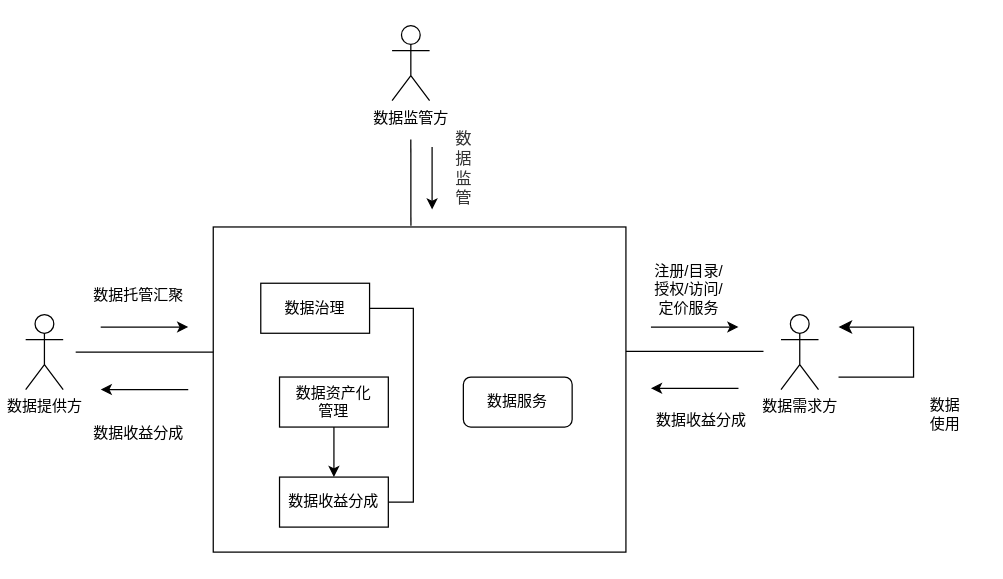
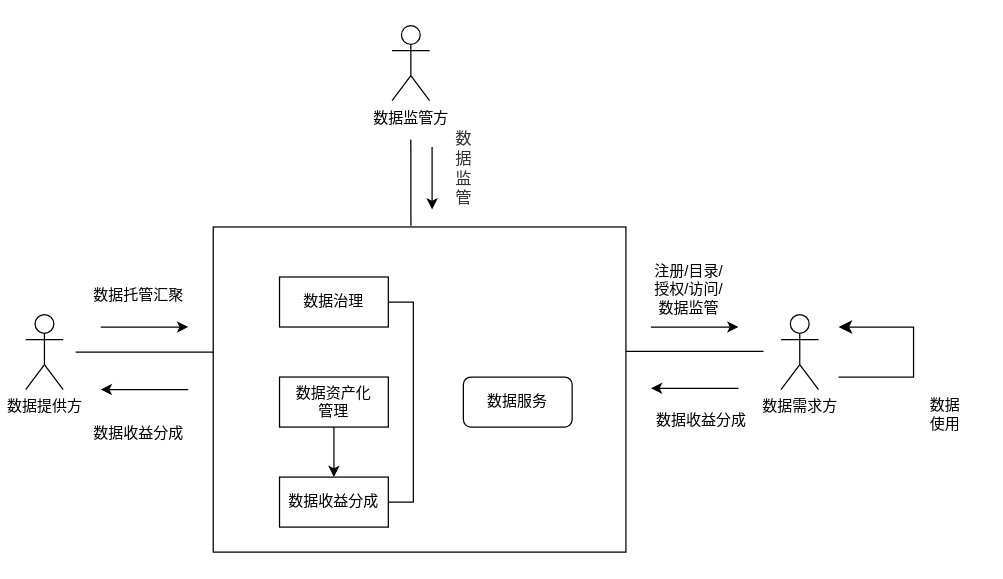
  <mxCell id="0" />
  <mxCell id="1" parent="0" />
  <mxCell id="2" value="数据监管方" style="shape=umlActor;verticalLabelPosition=bottom;verticalAlign=top;html=1;" vertex="1" parent="1"><mxGeometry x="313" y="20" width="30" height="60" as="geometry" /></mxCell>
  <mxCell id="3" value="数据提供方" style="shape=umlActor;verticalLabelPosition=bottom;verticalAlign=top;html=1;" vertex="1" parent="1"><mxGeometry x="20" y="251" width="30" height="60" as="geometry" /></mxCell>
  <mxCell id="4" value="数据需求方" style="shape=umlActor;verticalLabelPosition=bottom;verticalAlign=top;html=1;" vertex="1" parent="1"><mxGeometry x="624" y="251" width="30" height="60" as="geometry" /></mxCell>
  <mxCell id="5" value="" style="rounded=0;whiteSpace=wrap;html=1;" vertex="1" parent="1"><mxGeometry x="170" y="181" width="330" height="260" as="geometry" /></mxCell>
  <mxCell id="6" value="" style="endArrow=none;html=1;rounded=0;" edge="1" parent="1"><mxGeometry width="50" height="50" relative="1" as="geometry"><mxPoint x="60" y="281" as="sourcePoint" /><mxPoint x="170" y="281" as="targetPoint" /></mxGeometry></mxCell>
  <mxCell id="7" value="" style="endArrow=classic;html=1;rounded=0;" edge="1" parent="1"><mxGeometry width="50" height="50" relative="1" as="geometry"><mxPoint x="80" y="261" as="sourcePoint" /><mxPoint x="150" y="261" as="targetPoint" /></mxGeometry></mxCell>
  <mxCell id="8" value="" style="endArrow=classic;html=1;rounded=0;" edge="1" parent="1"><mxGeometry width="50" height="50" relative="1" as="geometry"><mxPoint x="150" y="311" as="sourcePoint" /><mxPoint x="80" y="311" as="targetPoint" /></mxGeometry></mxCell>
  <mxCell id="9" value="" style="endArrow=none;html=1;rounded=0;exitX=0.479;exitY=-0.004;exitDx=0;exitDy=0;exitPerimeter=0;" edge="1" parent="1" source="5"><mxGeometry width="50" height="50" relative="1" as="geometry"><mxPoint x="277" y="161" as="sourcePoint" /><mxPoint x="328" y="111" as="targetPoint" /></mxGeometry></mxCell>
  <mxCell id="10" value="" style="endArrow=classic;html=1;rounded=0;" edge="1" parent="1"><mxGeometry width="50" height="50" relative="1" as="geometry"><mxPoint x="345" y="117" as="sourcePoint" /><mxPoint x="345" y="167" as="targetPoint" /></mxGeometry></mxCell>
  <mxCell id="11" value="" style="edgeStyle=segmentEdgeStyle;endArrow=classic;html=1;curved=0;rounded=0;endSize=8;startSize=8;" edge="1" parent="1"><mxGeometry width="50" height="50" relative="1" as="geometry"><mxPoint x="670" y="301" as="sourcePoint" /><mxPoint x="670" y="261" as="targetPoint" /><Array as="points"><mxPoint x="730" y="301" /><mxPoint x="730" y="261" /></Array></mxGeometry></mxCell>
  <mxCell id="12" value="" style="endArrow=none;html=1;rounded=0;" edge="1" parent="1"><mxGeometry width="50" height="50" relative="1" as="geometry"><mxPoint x="500" y="280.5" as="sourcePoint" /><mxPoint x="610" y="280.5" as="targetPoint" /></mxGeometry></mxCell>
  <mxCell id="13" value="" style="endArrow=classic;html=1;rounded=0;" edge="1" parent="1"><mxGeometry width="50" height="50" relative="1" as="geometry"><mxPoint x="520" y="261" as="sourcePoint" /><mxPoint x="590" y="261" as="targetPoint" /></mxGeometry></mxCell>
  <mxCell id="14" value="" style="endArrow=classic;html=1;rounded=0;" edge="1" parent="1"><mxGeometry width="50" height="50" relative="1" as="geometry"><mxPoint x="590" y="310" as="sourcePoint" /><mxPoint x="520" y="310" as="targetPoint" /></mxGeometry></mxCell>
  <mxCell id="15" value="&lt;span style=&quot;white-space: normal; color: rgb(50, 50, 50); font-family: &amp;quot;Microsoft YaHei&amp;quot;, 微软雅黑, Arial; font-size: 13px; font-variant-ligatures: normal; orphans: 2; widows: 2; background-color: rgba(255, 255, 255, 0.01); text-decoration-thickness: initial; text-decoration-style: initial; text-decoration-color: initial;&quot;&gt;数据监管&lt;/span&gt;" style="text;html=1;align=center;verticalAlign=middle;resizable=0;points=[];autosize=1;strokeColor=none;fillColor=none;" vertex="1" parent="1"><mxGeometry x="330" y="119" width="80" height="30" as="geometry" /></mxCell>
  <mxCell id="16" value="数据收益分成" style="text;html=1;align=center;verticalAlign=middle;resizable=0;points=[];autosize=1;strokeColor=none;fillColor=none;" vertex="1" parent="1"><mxGeometry x="60" y="331" width="100" height="30" as="geometry" /></mxCell>
  <mxCell id="17" value="数据托管汇聚" style="text;html=1;align=center;verticalAlign=middle;resizable=0;points=[];autosize=1;strokeColor=none;fillColor=none;" vertex="1" parent="1"><mxGeometry x="60" y="221" width="100" height="30" as="geometry" /></mxCell>
  <mxCell id="18" value="数据收益分成" style="text;html=1;align=center;verticalAlign=middle;resizable=0;points=[];autosize=1;strokeColor=none;fillColor=none;" vertex="1" parent="1"><mxGeometry x="510" y="321" width="100" height="30" as="geometry" /></mxCell>
  <mxCell id="19" value="数据&lt;div&gt;使用&lt;/div&gt;" style="text;html=1;align=center;verticalAlign=middle;resizable=0;points=[];autosize=1;strokeColor=none;fillColor=none;" vertex="1" parent="1"><mxGeometry x="730" y="311" width="50" height="40" as="geometry" /></mxCell>
- <mxCell id="20" value="注册/目录/&lt;div&gt;授权/访问/&lt;/div&gt;&lt;div&gt;定价服务&lt;/div&gt;" style="text;html=1;align=center;verticalAlign=middle;resizable=0;points=[];autosize=1;strokeColor=none;fillColor=none;" vertex="1" parent="1"><mxGeometry x="510" y="201" width="80" height="60" as="geometry" /></mxCell>
+ <mxCell id="20" value="注册/目录/&lt;div&gt;授权/访问/&lt;/div&gt;&lt;div&gt;数据监管&lt;/div&gt;" style="text;html=1;align=center;verticalAlign=middle;resizable=0;points=[];autosize=1;strokeColor=none;fillColor=none;" vertex="1" parent="1"><mxGeometry x="510" y="201" width="80" height="60" as="geometry" /></mxCell>
  <mxCell id="21" style="edgeStyle=orthogonalEdgeStyle;rounded=0;orthogonalLoop=1;jettySize=auto;html=1;exitX=1;exitY=0.5;exitDx=0;exitDy=0;entryX=1;entryY=0.5;entryDx=0;entryDy=0;endArrow=none;endFill=0;" edge="1" parent="1" source="22" target="25"><mxGeometry relative="1" as="geometry" /></mxCell>
- <mxCell id="22" value="数据治理" style="rounded=0;whiteSpace=wrap;html=1;" vertex="1" parent="1"><mxGeometry x="208" y="226" width="87" height="40" as="geometry" /></mxCell>
+ <mxCell id="22" value="数据治理" style="rounded=0;whiteSpace=wrap;html=1;" vertex="1" parent="1"><mxGeometry x="223" y="221" width="87" height="40" as="geometry" /></mxCell>
  <mxCell id="23" style="edgeStyle=orthogonalEdgeStyle;rounded=0;orthogonalLoop=1;jettySize=auto;html=1;exitX=0.5;exitY=1;exitDx=0;exitDy=0;" edge="1" parent="1" source="24" target="25"><mxGeometry relative="1" as="geometry" /></mxCell>
  <mxCell id="24" value="数据资产化&lt;div&gt;管理&lt;/div&gt;" style="rounded=0;whiteSpace=wrap;html=1;" vertex="1" parent="1"><mxGeometry x="223" y="301" width="87" height="40" as="geometry" /></mxCell>
  <mxCell id="25" value="数据收益分成" style="rounded=0;whiteSpace=wrap;html=1;" vertex="1" parent="1"><mxGeometry x="223" y="381" width="87" height="40" as="geometry" /></mxCell>
  <mxCell id="26" value="数据服务" style="whiteSpace=wrap;html=1;rounded=1;" vertex="1" parent="1"><mxGeometry x="370" y="301" width="87" height="40" as="geometry" /></mxCell>
